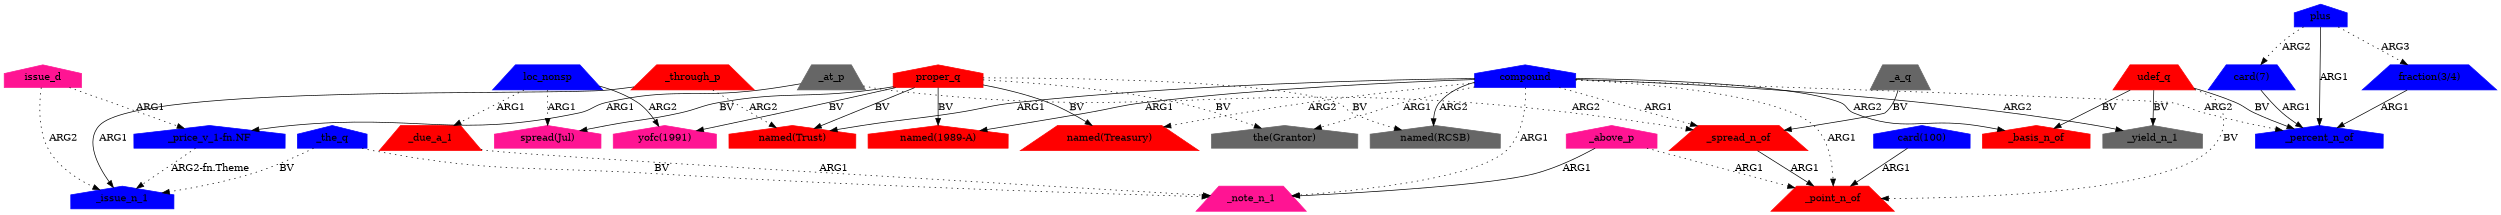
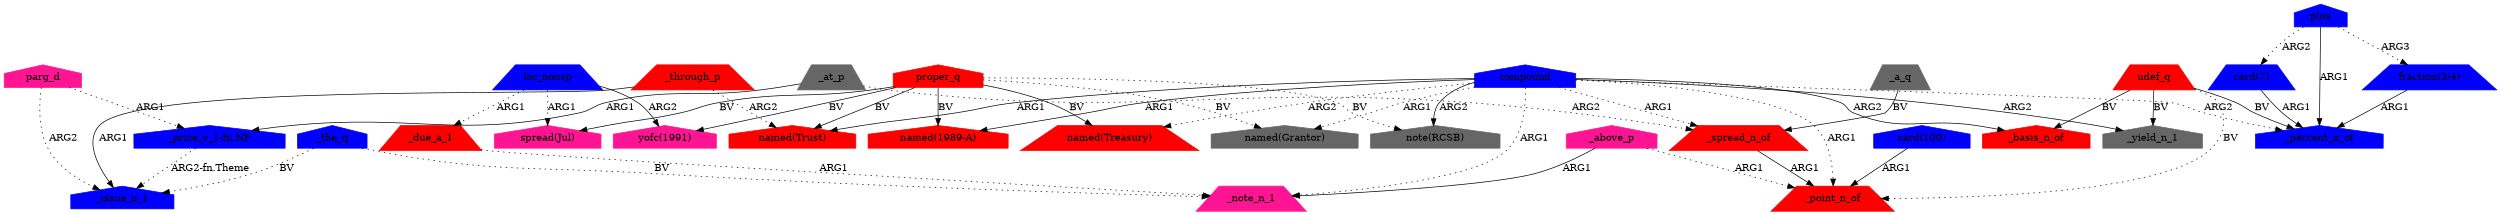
  digraph {
    node [color=red shape=house style=filled]
    edge [style=solid]
-   "named(RCSB)" [color=gray40]
+   "named(RCSB)" [color=gray40 label="note(RCSB)"]
    proper_q
    "named(Treasury)" [shape=trapezium]
    n4 [color=deeppink label="spread(Jul)"]
-   "named(Grantor)" [color=gray40 label="the(Grantor)"]
+   "named(Grantor)" [color=gray40]
    "yofc(1991)" [color=deeppink]
    "named(Trust)"
    "named(1989-A)"
    compound [color=blue]
    _point_n_of [shape=trapezium]
    _note_n_1 [color=deeppink shape=trapezium]
    _percent_n_of [color=blue]
    _spread_n_of [shape=trapezium]
    _basis_n_of
    _yield_n_1 [color=gray40]
    _above_p [color=deeppink]
    loc_nonsp [color=blue shape=trapezium]
    _due_a_1 [shape=trapezium]
    "_price_v_1-fn.NF" [color=blue]
    _issue_n_1 [color=blue]
    "card(7)" [color=blue shape=trapezium]
    plus [color=blue]
    "fraction(3/4)" [color=blue shape=trapezium]
    _the_q [color=blue]
    _at_p [color=gray40 shape=trapezium]
    _a_q [color=gray40 shape=trapezium]
    "card(100)" [color=blue]
-   parg_d [color=deeppink label=issue_d]
+   parg_d [color=deeppink]
    udef_q [shape=trapezium]
    _through_p [shape=trapezium]
    proper_q -> "named(RCSB)" [label=BV style=dotted]
    proper_q -> "named(Treasury)" [label=BV]
    proper_q -> n4 [label=BV]
    proper_q -> "named(Grantor)" [label=BV style=dotted]
    proper_q -> "yofc(1991)" [label=BV]
    proper_q -> "named(Trust)" [label=BV]
    proper_q -> "named(1989-A)" [label=BV]
    compound -> "named(RCSB)" [label=ARG2]
    compound -> "named(Treasury)" [label=ARG2 style=dotted]
    compound -> "named(Grantor)" [label=ARG1 style=dotted]
    compound -> "named(Trust)" [label=ARG1]
    compound -> "named(1989-A)" [label=ARG1]
    compound -> _point_n_of [label=ARG1 style=dotted]
    compound -> _note_n_1 [label=ARG1 style=dotted]
    compound -> _percent_n_of [label=ARG2 style=dotted]
    compound -> _spread_n_of [label=ARG1 style=dotted]
    compound -> _basis_n_of [label=ARG2]
    compound -> _yield_n_1 [label=ARG2]
    _spread_n_of -> _point_n_of [label=ARG1]
    _above_p -> _point_n_of [label=ARG1 style=dotted]
    _above_p -> _note_n_1 [label=ARG1]
    loc_nonsp -> n4 [label=ARG1 style=dotted]
    loc_nonsp -> "yofc(1991)" [label=ARG2]
    loc_nonsp -> _due_a_1 [label=ARG1 style=dotted]
    _due_a_1 -> _note_n_1 [label=ARG1 style=dotted]
    "_price_v_1-fn.NF" -> _issue_n_1 [label="ARG2-fn.Theme" style=dotted]
    "card(7)" -> _percent_n_of [label=ARG1]
    plus -> _percent_n_of [label=ARG1]
    plus -> "card(7)" [label=ARG2 style=dotted]
    plus -> "fraction(3/4)" [label=ARG3 style=dotted]
    "fraction(3/4)" -> _percent_n_of [label=ARG1]
    _the_q -> _note_n_1 [label=BV style=dotted]
    _the_q -> _issue_n_1 [label=BV style=dotted]
    _at_p -> _spread_n_of [label=ARG2 style=dotted]
    _at_p -> "_price_v_1-fn.NF" [label=ARG1]
    _a_q -> _spread_n_of [label=BV]
    "card(100)" -> _point_n_of [label=ARG1]
    parg_d -> "_price_v_1-fn.NF" [label=ARG1 style=dotted]
    parg_d -> _issue_n_1 [label=ARG2 style=dotted]
    udef_q -> _point_n_of [label=BV style=dotted]
    udef_q -> _percent_n_of [label=BV]
    udef_q -> _basis_n_of [label=BV]
    udef_q -> _yield_n_1 [label=BV]
    _through_p -> "named(Trust)" [label=ARG2 style=dotted]
    _through_p -> _issue_n_1 [label=ARG1]
  }
